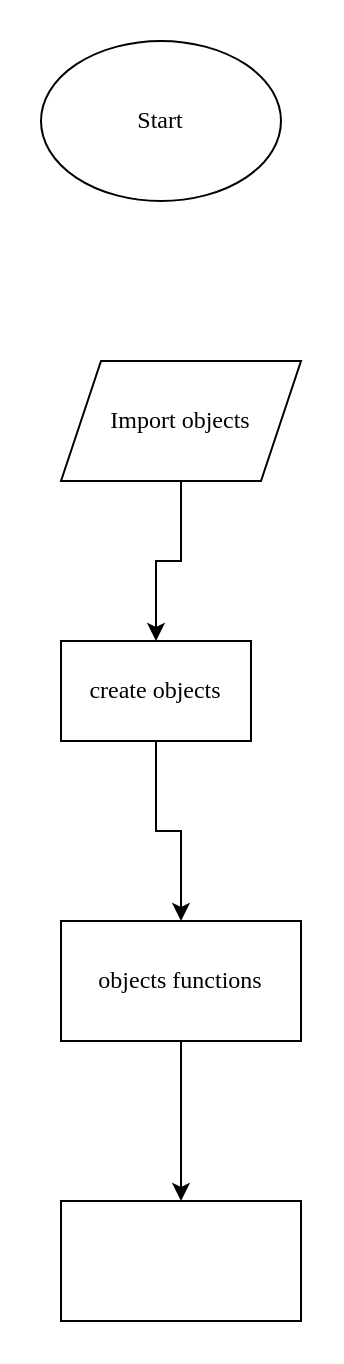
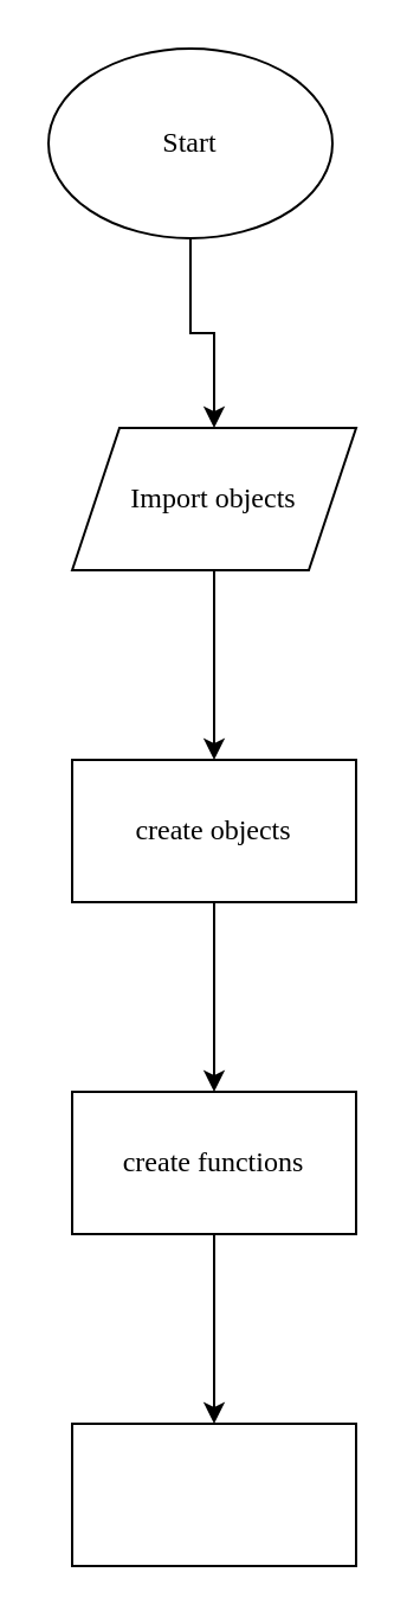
  <mxCell id="0" />
  <mxCell id="1" parent="0" />
+ <mxCell id="2" value="" style="edgeStyle=orthogonalEdgeStyle;rounded=0;orthogonalLoop=1;jettySize=auto;html=1;" edge="1" parent="1" source="3" target="5"><mxGeometry relative="1" as="geometry" /></mxCell>
  <mxCell id="3" value="&lt;font face=&quot;ShureTechMono Nerd Font&quot;&gt;Start&lt;/font&gt;" style="ellipse;whiteSpace=wrap;html=1;" vertex="1" parent="1"><mxGeometry x="20" y="20" width="120" height="80" as="geometry" /></mxCell>
  <mxCell id="4" value="" style="edgeStyle=orthogonalEdgeStyle;rounded=0;orthogonalLoop=1;jettySize=auto;html=1;fontFamily=ShureTechMono Nerd Font;fontSize=12;fontColor=default;" edge="1" parent="1" source="5" target="7"><mxGeometry relative="1" as="geometry" /></mxCell>
  <mxCell id="5" value="Import objects" style="shape=parallelogram;perimeter=parallelogramPerimeter;whiteSpace=wrap;html=1;fixedSize=1;fontFamily=ShureTechMono Nerd Font;" vertex="1" parent="1"><mxGeometry x="30" y="180" width="120" height="60" as="geometry" /></mxCell>
  <mxCell id="6" value="" style="edgeStyle=orthogonalEdgeStyle;rounded=0;orthogonalLoop=1;jettySize=auto;html=1;fontFamily=ShureTechMono Nerd Font;fontSize=12;fontColor=default;" edge="1" parent="1" source="7" target="9"><mxGeometry relative="1" as="geometry" /></mxCell>
- <mxCell id="7" value="create objects" style="whiteSpace=wrap;html=1;fontFamily=ShureTechMono Nerd Font;" vertex="1" parent="1"><mxGeometry x="30" y="320" width="95" height="50" as="geometry" /></mxCell>
+ <mxCell id="7" value="create objects" style="whiteSpace=wrap;html=1;fontFamily=ShureTechMono Nerd Font;" vertex="1" parent="1"><mxGeometry x="30" y="320" width="120" height="60" as="geometry" /></mxCell>
  <mxCell id="8" value="" style="edgeStyle=orthogonalEdgeStyle;rounded=0;orthogonalLoop=1;jettySize=auto;html=1;fontFamily=ShureTechMono Nerd Font;fontSize=12;fontColor=default;" edge="1" parent="1" source="9" target="10"><mxGeometry relative="1" as="geometry" /></mxCell>
- <mxCell id="9" value="objects functions" style="whiteSpace=wrap;html=1;fontFamily=ShureTechMono Nerd Font;" vertex="1" parent="1"><mxGeometry x="30" y="460" width="120" height="60" as="geometry" /></mxCell>
+ <mxCell id="9" value="create functions" style="whiteSpace=wrap;html=1;fontFamily=ShureTechMono Nerd Font;" vertex="1" parent="1"><mxGeometry x="30" y="460" width="120" height="60" as="geometry" /></mxCell>
  <mxCell id="10" value="" style="whiteSpace=wrap;html=1;fontFamily=ShureTechMono Nerd Font;" vertex="1" parent="1"><mxGeometry x="30" y="600" width="120" height="60" as="geometry" /></mxCell>
